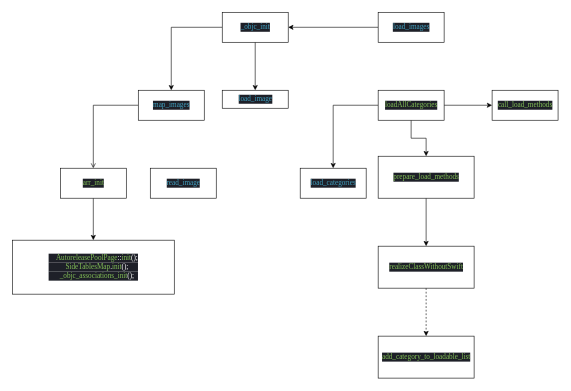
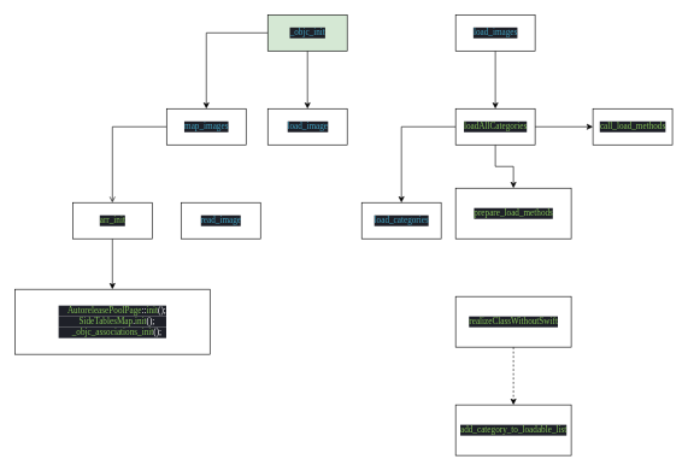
  <mxCell id="0" />
  <mxCell id="1" parent="0" />
  <mxCell id="2" value="" style="edgeStyle=orthogonalEdgeStyle;rounded=0;orthogonalLoop=1;jettySize=auto;html=1;" edge="1" parent="1" source="4" target="6"><mxGeometry relative="1" as="geometry" /></mxCell>
  <mxCell id="3" value="" style="edgeStyle=orthogonalEdgeStyle;rounded=0;orthogonalLoop=1;jettySize=auto;html=1;" edge="1" parent="1" source="4" target="11"><mxGeometry relative="1" as="geometry" /></mxCell>
- <mxCell id="4" value="&lt;p class=&quot;p1&quot; style=&quot;margin: 0px ; font-stretch: normal ; line-height: normal ; font-family: &amp;#34;menlo&amp;#34; ; color: rgb(65 , 161 , 192) ; background-color: rgb(30 , 32 , 40)&quot;&gt;_objc_init&lt;/p&gt;" style="html=1;" vertex="1" parent="1"><mxGeometry x="370" y="20" width="110" height="50" as="geometry" /></mxCell>
+ <mxCell id="4" value="&lt;p class=&quot;p1&quot; style=&quot;margin: 0px ; font-stretch: normal ; line-height: normal ; font-family: &amp;#34;menlo&amp;#34; ; color: rgb(65 , 161 , 192) ; background-color: rgb(30 , 32 , 40)&quot;&gt;_objc_init&lt;/p&gt;" style="html=1;fillColor=#d5e8d4;" vertex="1" parent="1"><mxGeometry x="370" y="20" width="110" height="50" as="geometry" /></mxCell>
  <mxCell id="5" value="" style="edgeStyle=orthogonalEdgeStyle;rounded=0;orthogonalLoop=1;jettySize=auto;html=1;endArrow=open;" edge="1" parent="1" source="6" target="8"><mxGeometry relative="1" as="geometry" /></mxCell>
  <mxCell id="6" value="&lt;p class=&quot;p1&quot; style=&quot;margin: 0px ; font-stretch: normal ; line-height: normal ; font-family: &amp;#34;menlo&amp;#34; ; color: rgb(65 , 161 , 192) ; background-color: rgb(30 , 32 , 40)&quot;&gt;map_images&lt;/p&gt;" style="html=1;" vertex="1" parent="1"><mxGeometry x="230" y="150" width="110" height="50" as="geometry" /></mxCell>
  <mxCell id="7" value="" style="edgeStyle=orthogonalEdgeStyle;rounded=0;orthogonalLoop=1;jettySize=auto;html=1;" edge="1" parent="1" source="8" target="9"><mxGeometry relative="1" as="geometry" /></mxCell>
  <mxCell id="8" value="&lt;p class=&quot;p1&quot; style=&quot;margin: 0px ; font-stretch: normal ; line-height: normal ; font-family: &amp;#34;menlo&amp;#34; ; color: rgb(131 , 192 , 87) ; background-color: rgb(30 , 32 , 40)&quot;&gt;arr_init&lt;/p&gt;" style="html=1;" vertex="1" parent="1"><mxGeometry x="100" y="280" width="110" height="50" as="geometry" /></mxCell>
  <mxCell id="9" value="&lt;p class=&quot;p1&quot; style=&quot;margin: 0px ; font-stretch: normal ; line-height: normal ; font-family: &amp;#34;menlo&amp;#34; ; color: rgb(131 , 192 , 87) ; background-color: rgb(30 , 32 , 40)&quot;&gt;&lt;span class=&quot;s1&quot; style=&quot;color: rgb(255 , 255 , 255)&quot;&gt;&amp;nbsp; &amp;nbsp;&amp;nbsp;&lt;/span&gt;AutoreleasePoolPage&lt;span class=&quot;s1&quot; style=&quot;color: rgb(255 , 255 , 255)&quot;&gt;::&lt;/span&gt;init&lt;span class=&quot;s1&quot; style=&quot;color: rgb(255 , 255 , 255)&quot;&gt;();&lt;/span&gt;&lt;/p&gt;&lt;p class=&quot;p1&quot; style=&quot;margin: 0px ; font-stretch: normal ; line-height: normal ; font-family: &amp;#34;menlo&amp;#34; ; color: rgb(131 , 192 , 87) ; background-color: rgb(30 , 32 , 40)&quot;&gt;&lt;span class=&quot;s1&quot; style=&quot;color: rgb(255 , 255 , 255)&quot;&gt;&amp;nbsp; &amp;nbsp; &lt;/span&gt;SideTablesMap&lt;span class=&quot;s1&quot; style=&quot;color: rgb(255 , 255 , 255)&quot;&gt;.&lt;/span&gt;init&lt;span class=&quot;s1&quot; style=&quot;color: rgb(255 , 255 , 255)&quot;&gt;();&lt;/span&gt;&lt;/p&gt;&lt;p class=&quot;p1&quot; style=&quot;margin: 0px ; font-stretch: normal ; line-height: normal ; font-family: &amp;#34;menlo&amp;#34; ; color: rgb(131 , 192 , 87) ; background-color: rgb(30 , 32 , 40)&quot;&gt;&lt;span class=&quot;s1&quot; style=&quot;color: rgb(255 , 255 , 255)&quot;&gt;&amp;nbsp; &amp;nbsp; &lt;/span&gt;_objc_associations_init&lt;span class=&quot;s1&quot; style=&quot;color: rgb(255 , 255 , 255)&quot;&gt;();&lt;/span&gt;&lt;/p&gt;" style="html=1;" vertex="1" parent="1"><mxGeometry y="400" width="270" height="90" as="geometry" x="20" /></mxCell>
  <mxCell id="10" value="&lt;p class=&quot;p1&quot; style=&quot;margin: 0px ; font-stretch: normal ; line-height: normal ; font-family: &amp;#34;menlo&amp;#34; ; color: rgb(65 , 161 , 192) ; background-color: rgb(30 , 32 , 40)&quot;&gt;read_image&lt;/p&gt;" style="html=1;" vertex="1" parent="1"><mxGeometry x="250" y="280" width="110" height="50" as="geometry" /></mxCell>
- <mxCell id="11" value="&lt;p class=&quot;p1&quot; style=&quot;margin: 0px ; font-stretch: normal ; line-height: normal ; font-family: &amp;#34;menlo&amp;#34; ; color: rgb(65 , 161 , 192) ; background-color: rgb(30 , 32 , 40)&quot;&gt;load_image&lt;/p&gt;" style="html=1;" vertex="1" parent="1"><mxGeometry x="370" y="150" width="110" height="30" as="geometry" /></mxCell>
- <mxCell id="12" value="" style="edgeStyle=orthogonalEdgeStyle;rounded=0;orthogonalLoop=1;jettySize=auto;html=1;" edge="1" parent="1" source="13" target="4"><mxGeometry relative="1" as="geometry" /></mxCell>
+ <mxCell id="11" value="&lt;p class=&quot;p1&quot; style=&quot;margin: 0px ; font-stretch: normal ; line-height: normal ; font-family: &amp;#34;menlo&amp;#34; ; color: rgb(65 , 161 , 192) ; background-color: rgb(30 , 32 , 40)&quot;&gt;load_image&lt;/p&gt;" style="html=1;" vertex="1" parent="1"><mxGeometry x="370" y="150" width="110" height="50" as="geometry" /></mxCell>
+ <mxCell id="12" value="" style="edgeStyle=orthogonalEdgeStyle;rounded=0;orthogonalLoop=1;jettySize=auto;html=1;" edge="1" parent="1" source="13" target="17"><mxGeometry relative="1" as="geometry" /></mxCell>
  <mxCell id="13" value="&lt;p class=&quot;p1&quot; style=&quot;margin: 0px ; font-stretch: normal ; line-height: normal ; font-family: &amp;#34;menlo&amp;#34; ; color: rgb(65 , 161 , 192) ; background-color: rgb(30 , 32 , 40)&quot;&gt;load_images&lt;/p&gt;" style="html=1;" vertex="1" parent="1"><mxGeometry x="630" y="20" width="110" height="50" as="geometry" /></mxCell>
  <mxCell id="14" value="" style="edgeStyle=orthogonalEdgeStyle;rounded=0;orthogonalLoop=1;jettySize=auto;html=1;" edge="1" parent="1" source="17" target="18"><mxGeometry relative="1" as="geometry" /></mxCell>
  <mxCell id="15" value="" style="edgeStyle=orthogonalEdgeStyle;rounded=0;orthogonalLoop=1;jettySize=auto;html=1;" edge="1" parent="1" source="17" target="20"><mxGeometry relative="1" as="geometry" /></mxCell>
  <mxCell id="16" value="" style="edgeStyle=orthogonalEdgeStyle;rounded=0;orthogonalLoop=1;jettySize=auto;html=1;" edge="1" parent="1" source="17" target="24"><mxGeometry relative="1" as="geometry" /></mxCell>
  <mxCell id="17" value="&lt;p class=&quot;p1&quot; style=&quot;margin: 0px ; font-stretch: normal ; line-height: normal ; font-family: &amp;#34;menlo&amp;#34; ; color: rgb(131 , 192 , 87) ; background-color: rgb(30 , 32 , 40)&quot;&gt;loadAllCategories&lt;/p&gt;" style="html=1;" vertex="1" parent="1"><mxGeometry x="630" y="150" width="110" height="50" as="geometry" /></mxCell>
  <mxCell id="18" value="&lt;p class=&quot;p1&quot; style=&quot;margin: 0px ; font-stretch: normal ; line-height: normal ; font-family: &amp;#34;menlo&amp;#34; ; color: rgb(65 , 161 , 192) ; background-color: rgb(30 , 32 , 40)&quot;&gt;load_categories&lt;/p&gt;" style="html=1;" vertex="1" parent="1"><mxGeometry x="500" y="280" width="110" height="50" as="geometry" /></mxCell>
- <mxCell id="19" value="" style="edgeStyle=orthogonalEdgeStyle;rounded=0;orthogonalLoop=1;jettySize=auto;html=1;" edge="1" parent="1" source="20" target="22"><mxGeometry relative="1" as="geometry" /></mxCell>
  <mxCell id="20" value="&lt;p class=&quot;p1&quot; style=&quot;margin: 0px ; font-stretch: normal ; line-height: normal ; font-family: &amp;#34;menlo&amp;#34; ; color: rgb(131 , 192 , 87) ; background-color: rgb(30 , 32 , 40)&quot;&gt;prepare_load_methods&lt;/p&gt;" style="html=1;" vertex="1" parent="1"><mxGeometry x="630" y="260" width="160" height="70" as="geometry" /></mxCell>
  <mxCell id="21" value="" style="edgeStyle=orthogonalEdgeStyle;rounded=0;orthogonalLoop=1;jettySize=auto;html=1;dashed=1;" edge="1" parent="1" source="22" target="23"><mxGeometry relative="1" as="geometry" /></mxCell>
  <mxCell id="22" value="&lt;p class=&quot;p1&quot; style=&quot;margin: 0px ; font-stretch: normal ; line-height: normal ; font-family: &amp;#34;menlo&amp;#34; ; color: rgb(131 , 192 , 87) ; background-color: rgb(30 , 32 , 40)&quot;&gt;realizeClassWithoutSwift&lt;/p&gt;" style="html=1;" vertex="1" parent="1"><mxGeometry x="630" y="410" width="160" height="70" as="geometry" /></mxCell>
  <mxCell id="23" value="&lt;p class=&quot;p1&quot; style=&quot;margin: 0px ; font-stretch: normal ; line-height: normal ; font-family: &amp;#34;menlo&amp;#34; ; color: rgb(131 , 192 , 87) ; background-color: rgb(30 , 32 , 40)&quot;&gt;add_category_to_loadable_list&lt;/p&gt;" style="html=1;" vertex="1" parent="1"><mxGeometry x="630" y="560" width="160" height="70" as="geometry" /></mxCell>
  <mxCell id="24" value="&lt;p class=&quot;p1&quot; style=&quot;margin: 0px ; font-stretch: normal ; line-height: normal ; font-family: &amp;#34;menlo&amp;#34; ; color: rgb(131 , 192 , 87) ; background-color: rgb(30 , 32 , 40)&quot;&gt;call_load_methods&lt;/p&gt;" style="html=1;" vertex="1" parent="1"><mxGeometry x="820" y="150" width="110" height="50" as="geometry" /></mxCell>
